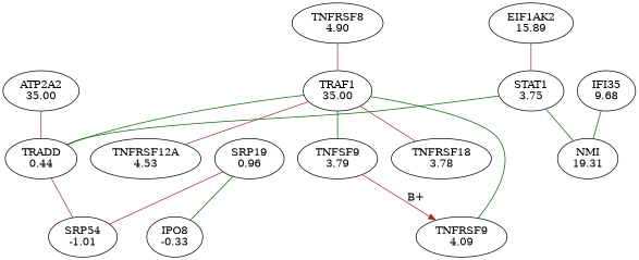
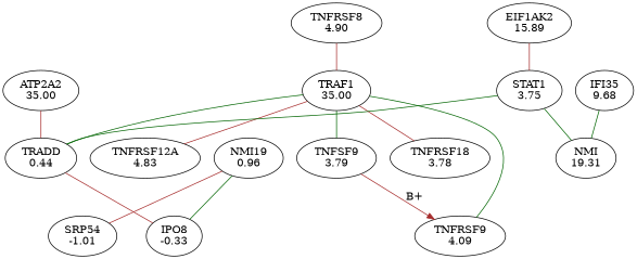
  digraph {
    edge [arrowhead=none color=brown]
    n1 [label="IPO8\n-0.33"]
-   n2 [label="SRP19\n0.96"]
+   n2 [label="NMI19\n0.96"]
    n3 [label="SRP54\n-1.01"]
    n4 [label="TRADD\n0.44"]
    n5 [label="ATP2A2\n35.00"]
    n6 [label="TRAF1\n35.00"]
-   n7 [label="TNFRSF12A\n4.53"]
+   n7 [label="TNFRSF12A\n4.83"]
    n8 [label="TNFSF9\n3.79"]
    n9 [label="TNFRSF18\n3.78"]
    n10 [label="TNFRSF9\n4.09"]
    n11 [label="TNFRSF8\n4.90"]
    n12 [label="STAT1\n3.75"]
    n13 [label="NMI\n19.31"]
    n14 [label="EIF1AK2\n15.89"]
    n15 [label="IFI35\n9.68"]
    n2 -> n1 [color=darkgreen]
    n2 -> n3
-   n4 -> n3
+   n4 -> n1
    n5 -> n4
    n6 -> n4 [color=darkgreen]
    n6 -> n7
    n6 -> n8 [color=darkgreen]
    n6 -> n9
    n8 -> n10 [label="B+" arrowhead=""]
    n10 -> n6 [color=darkgreen]
    n11 -> n6
    n12 -> n4 [color=darkgreen]
    n12 -> n13 [color=darkgreen]
    n14 -> n12
    n15 -> n13 [color=darkgreen]
  }
